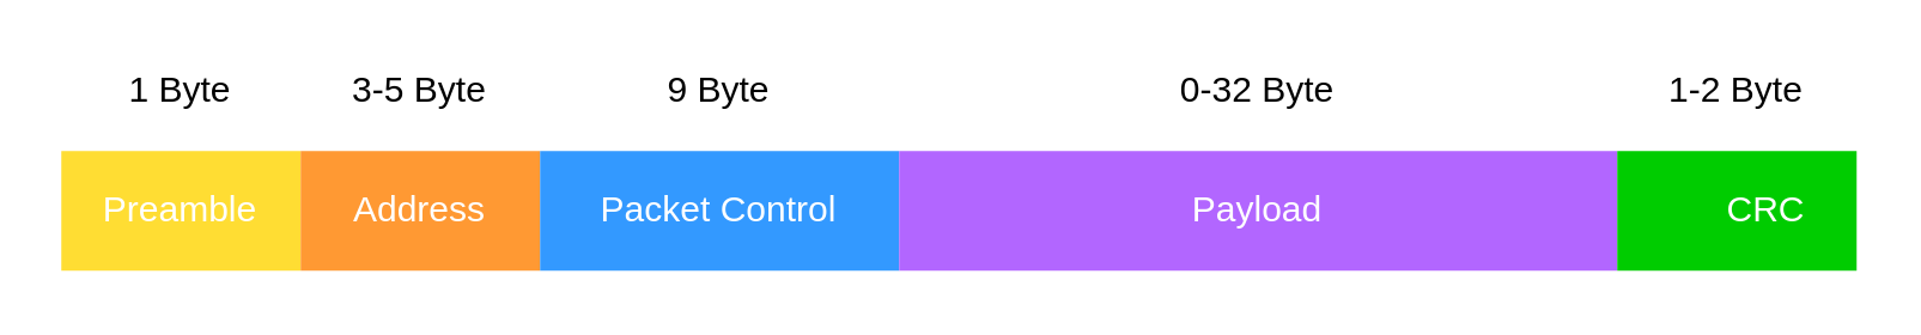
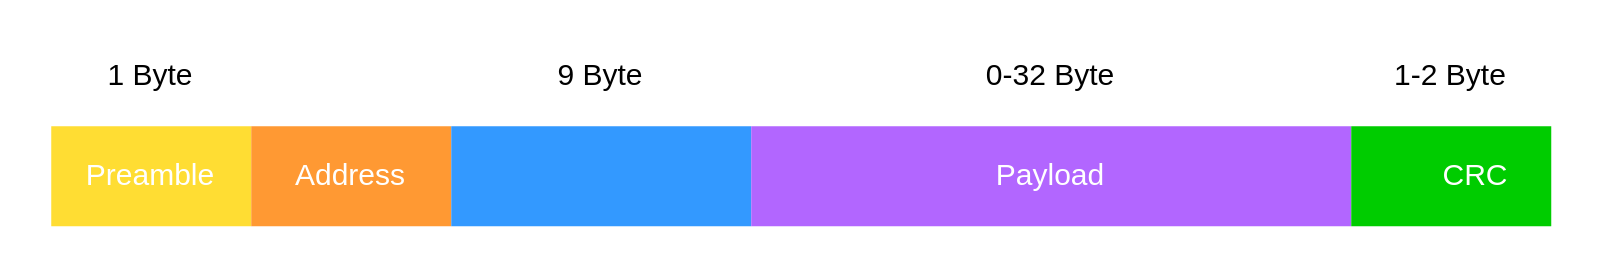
  <mxCell id="0" />
  <mxCell id="1" parent="0" />
  <mxCell id="2" value="" style="rounded=0;whiteSpace=wrap;html=1;strokeColor=none;fillColor=#FFDD33;" parent="1" vertex="1"><mxGeometry x="20" y="50" width="80" height="40" as="geometry" /></mxCell>
  <mxCell id="3" value="" style="rounded=0;whiteSpace=wrap;html=1;strokeColor=none;fillColor=#FF9933;" parent="1" vertex="1"><mxGeometry x="100" y="50" width="80" height="40" as="geometry" /></mxCell>
  <mxCell id="4" value="" style="rounded=0;whiteSpace=wrap;html=1;strokeColor=none;fillColor=#3399FF;" parent="1" vertex="1"><mxGeometry x="180" y="50" width="120" height="40" as="geometry" /></mxCell>
  <mxCell id="5" value="" style="rounded=0;whiteSpace=wrap;html=1;strokeColor=none;fillColor=#B266FF;" parent="1" vertex="1"><mxGeometry x="300" y="50" width="240" height="40" as="geometry" /></mxCell>
  <mxCell id="6" value="" style="rounded=0;whiteSpace=wrap;html=1;strokeColor=none;fillColor=#00CC00;" parent="1" vertex="1"><mxGeometry x="540" y="50" width="80" height="40" as="geometry" /></mxCell>
  <mxCell id="7" value="Preamble" style="text;html=1;strokeColor=none;fillColor=none;align=center;verticalAlign=middle;whiteSpace=wrap;rounded=0;fontColor=#FFFFFF;" parent="1" vertex="1"><mxGeometry x="30" y="60" width="60" height="20" as="geometry" /></mxCell>
  <mxCell id="8" value="Address" style="text;html=1;strokeColor=none;fillColor=none;align=center;verticalAlign=middle;whiteSpace=wrap;rounded=0;fontColor=#FFFFFF;" parent="1" vertex="1"><mxGeometry x="120" y="60" width="40" height="20" as="geometry" /></mxCell>
- <mxCell id="9" value="Packet Control" style="text;html=1;strokeColor=none;fillColor=none;align=center;verticalAlign=middle;whiteSpace=wrap;rounded=0;fontColor=#FFFFFF;" parent="1" vertex="1"><mxGeometry x="190" y="60" width="100" height="20" as="geometry" /></mxCell>
  <mxCell id="10" value="Payload" style="text;html=1;strokeColor=none;fillColor=none;align=center;verticalAlign=middle;whiteSpace=wrap;rounded=0;fontColor=#FFFFFF;" parent="1" vertex="1"><mxGeometry x="365" y="60" width="110" height="20" as="geometry" /></mxCell>
  <mxCell id="11" value="CRC" style="text;html=1;strokeColor=none;fillColor=none;align=center;verticalAlign=middle;whiteSpace=wrap;rounded=0;fontColor=#FFFFFF;" parent="1" vertex="1"><mxGeometry x="570" y="60" width="40" height="20" as="geometry" /></mxCell>
  <mxCell id="12" value="1 Byte" style="text;html=1;strokeColor=none;fillColor=none;align=center;verticalAlign=middle;whiteSpace=wrap;rounded=0;" parent="1" vertex="1"><mxGeometry x="40" y="20" width="40" height="20" as="geometry" /></mxCell>
- <mxCell id="13" value="3-5 Byte" style="text;html=1;strokeColor=none;fillColor=none;align=center;verticalAlign=middle;whiteSpace=wrap;rounded=0;fontColor=#000000;" parent="1" vertex="1"><mxGeometry x="110" y="20" width="60" height="20" as="geometry" /></mxCell>
  <mxCell id="14" value="9 Byte" style="text;html=1;strokeColor=none;fillColor=none;align=center;verticalAlign=middle;whiteSpace=wrap;rounded=0;fontColor=#000000;" parent="1" vertex="1"><mxGeometry x="215" y="20" width="50" height="20" as="geometry" /></mxCell>
  <mxCell id="15" value="0-32 Byte" style="text;html=1;strokeColor=none;fillColor=none;align=center;verticalAlign=middle;whiteSpace=wrap;rounded=0;fontColor=#000000;" parent="1" vertex="1"><mxGeometry x="390" y="20" width="60" height="20" as="geometry" /></mxCell>
  <mxCell id="16" value="1-2 Byte" style="text;html=1;strokeColor=none;fillColor=none;align=center;verticalAlign=middle;whiteSpace=wrap;rounded=0;fontColor=#000000;" parent="1" vertex="1"><mxGeometry x="550" y="20" width="60" height="20" as="geometry" /></mxCell>
